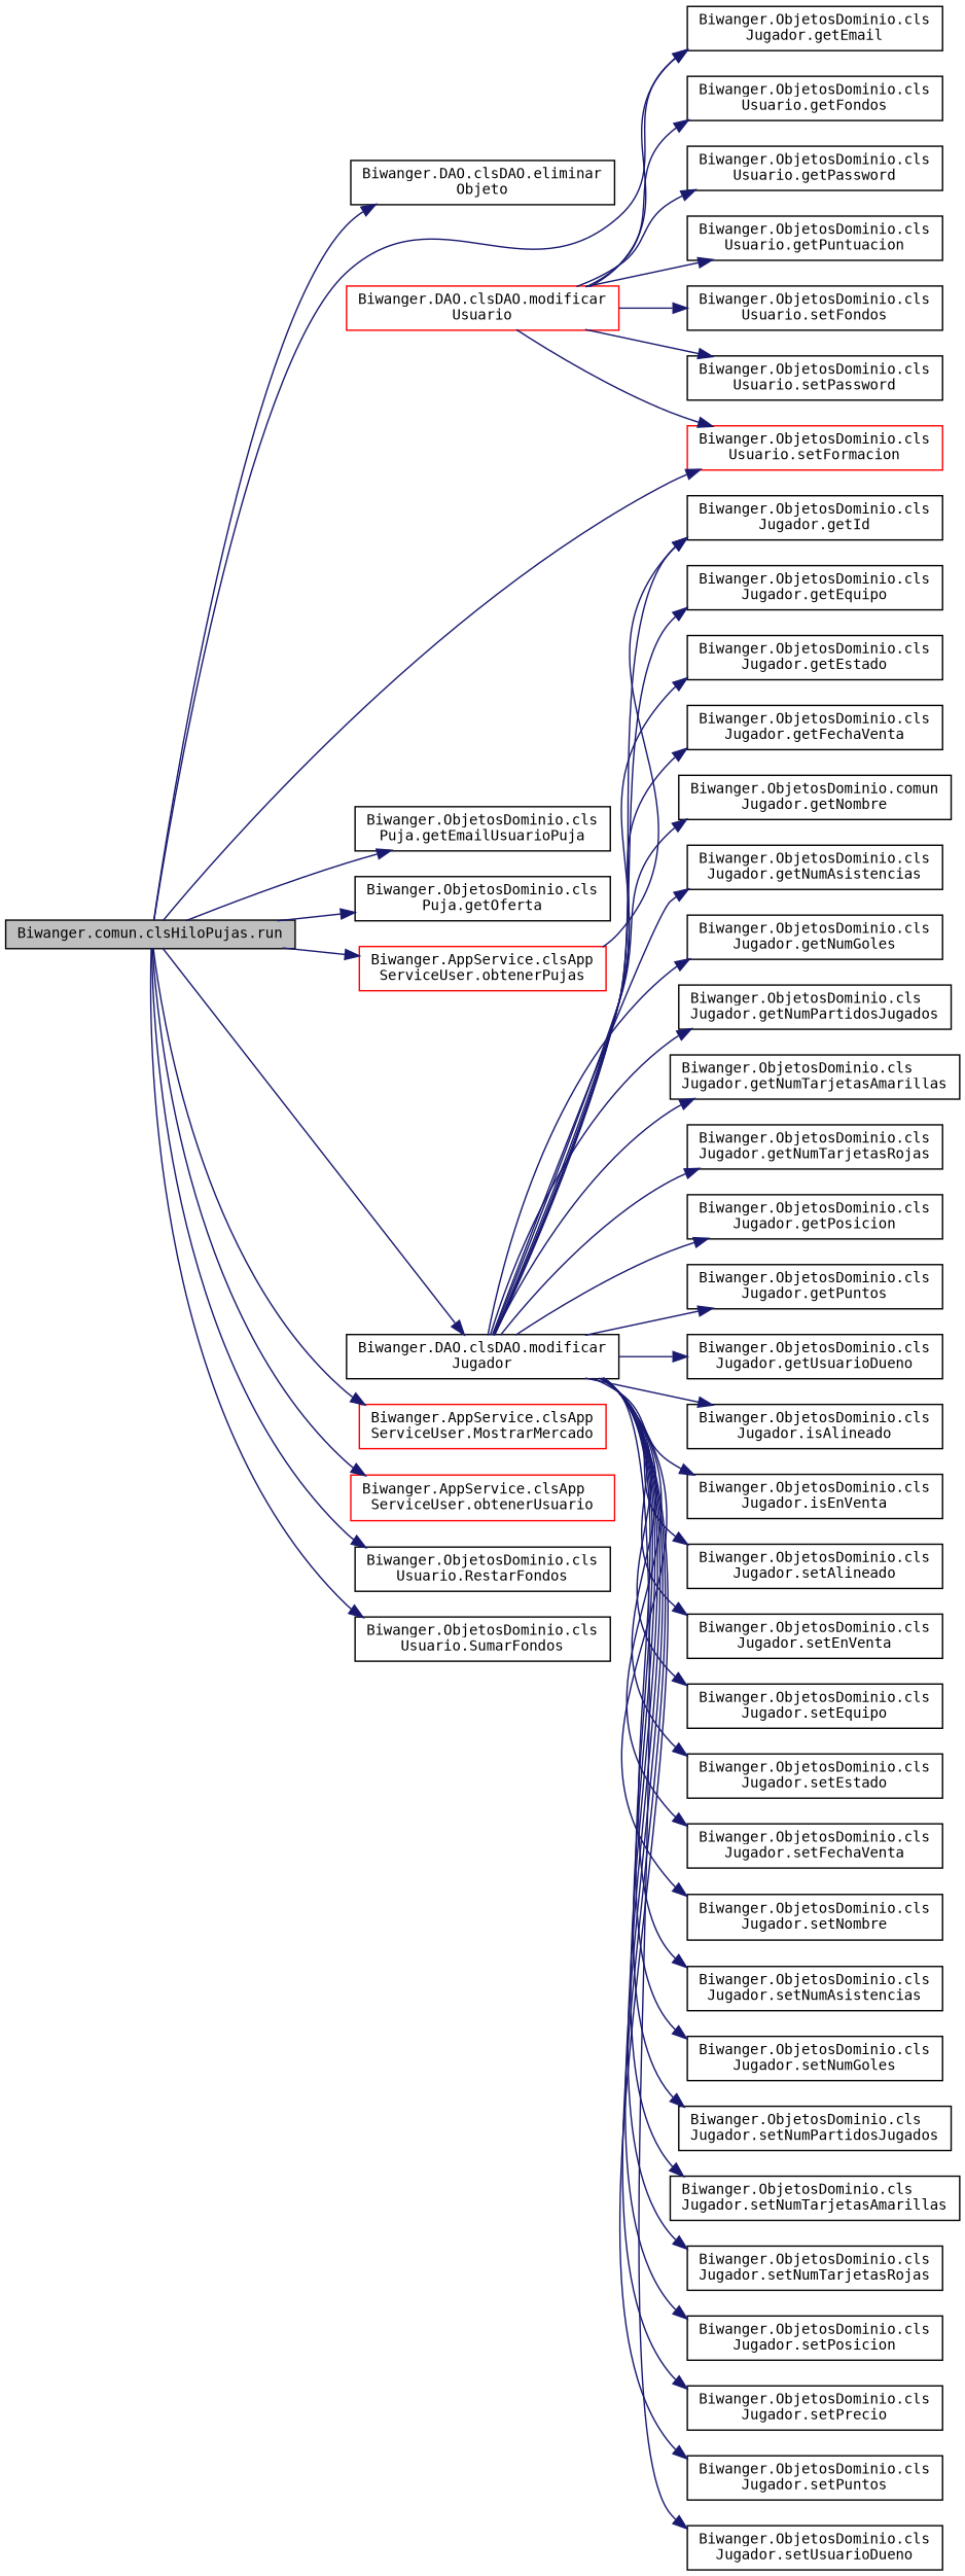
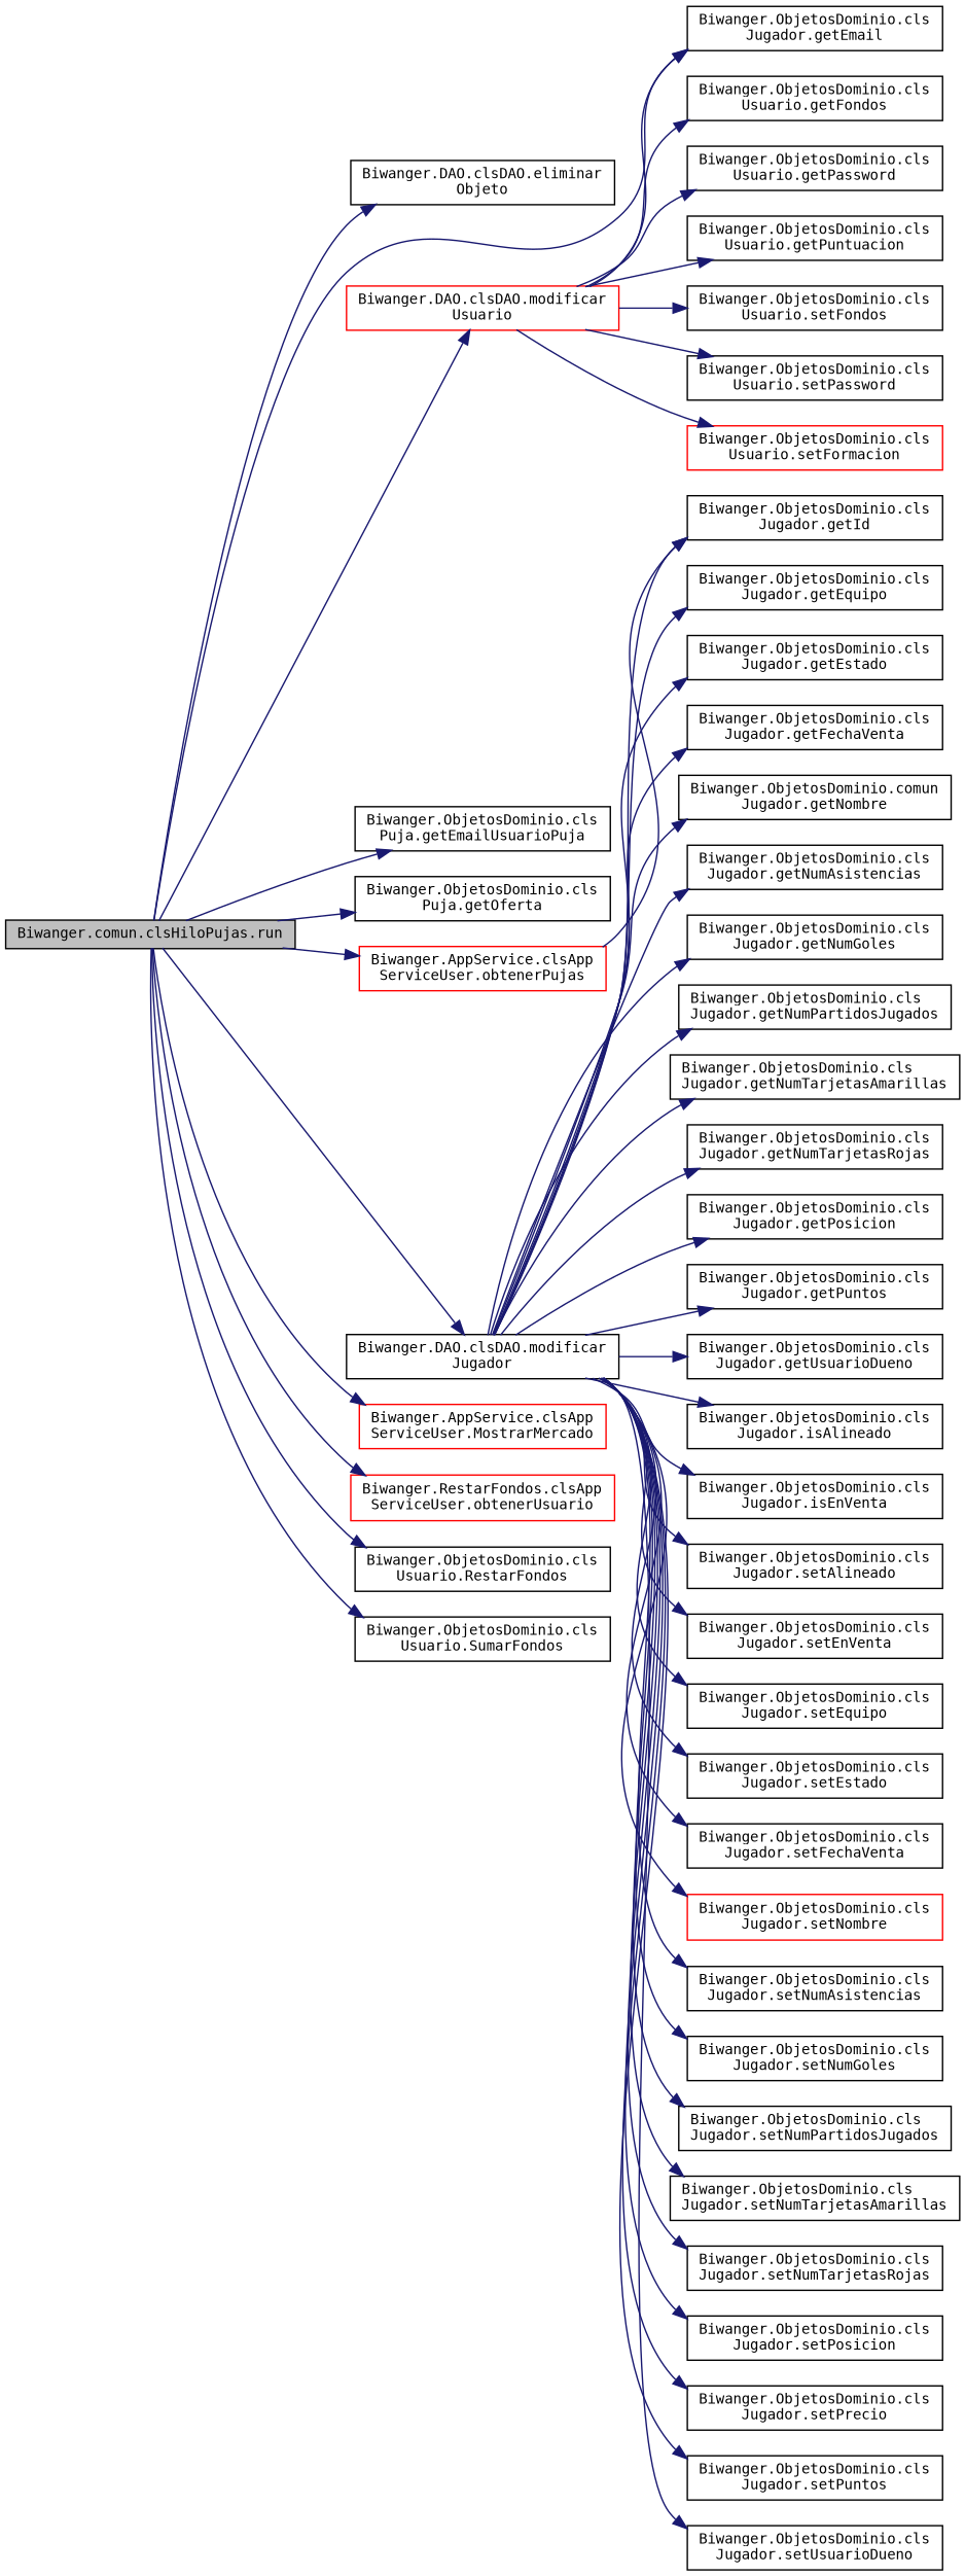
  digraph {
    fontname="DejaVu Sans Mono"
    rankdir=LR
    node [color=black fillcolor=white fontname="DejaVu Sans Mono" fontsize=10 shape=record style=filled]
    edge [color=midnightblue fontname="DejaVu Sans Mono" fontsize=10 labelfontname=Helvetica labelfontsize=10 style=solid]
    n1 [fillcolor=grey75 fontcolor=black height=0.2 label="Biwanger.comun.clsHiloPujas.run" width=0.4]
    n2 [height=0.2 label="Biwanger.DAO.clsDAO.eliminar\lObjeto" width=0.4]
    n3 [height=0.2 label="Biwanger.ObjetosDominio.cls\lJugador.getEmail" width=0.4]
    n4 [height=0.2 label="Biwanger.ObjetosDominio.cls\lPuja.getEmailUsuarioPuja" width=0.4]
    n5 [height=0.2 label="Biwanger.ObjetosDominio.cls\lPuja.getOferta" width=0.4]
    n6 [height=0.2 label="Biwanger.DAO.clsDAO.modificar\lJugador" width=0.4]
    n7 [color=red height=0.2 label="Biwanger.DAO.clsDAO.modificar\lUsuario" width=0.4]
    n8 [color=red height=0.2 label="Biwanger.AppService.clsApp\lServiceUser.MostrarMercado" width=0.4]
    n9 [color=red height=0.2 label="Biwanger.AppService.clsApp\lServiceUser.obtenerPujas" width=0.4]
-   n10 [color=red height=0.2 label="Biwanger.AppService.clsApp\lServiceUser.obtenerUsuario" width=0.4]
+   n10 [color=red height=0.2 label="Biwanger.RestarFondos.clsApp\lServiceUser.obtenerUsuario" width=0.4]
    n11 [height=0.2 label="Biwanger.ObjetosDominio.cls\lUsuario.RestarFondos" width=0.4]
    n12 [height=0.2 label="Biwanger.ObjetosDominio.cls\lUsuario.SumarFondos" width=0.4]
    n13 [height=0.2 label="Biwanger.ObjetosDominio.cls\lJugador.getEquipo" width=0.4]
    n14 [height=0.2 label="Biwanger.ObjetosDominio.cls\lJugador.getEstado" width=0.4]
    n15 [height=0.2 label="Biwanger.ObjetosDominio.cls\lJugador.getFechaVenta" width=0.4]
    n16 [height=0.2 label="Biwanger.ObjetosDominio.cls\lJugador.getId" width=0.4]
    n17 [height=0.2 label="Biwanger.ObjetosDominio.comun\lJugador.getNombre" width=0.4]
    n18 [height=0.2 label="Biwanger.ObjetosDominio.cls\lJugador.getNumAsistencias" width=0.4]
    n19 [height=0.2 label="Biwanger.ObjetosDominio.cls\lJugador.getNumGoles" width=0.4]
    n20 [height=0.2 label="Biwanger.ObjetosDominio.cls\lJugador.getNumPartidosJugados" width=0.4]
    n21 [height=0.2 label="Biwanger.ObjetosDominio.cls\lJugador.getNumTarjetasAmarillas" width=0.4]
    n22 [height=0.2 label="Biwanger.ObjetosDominio.cls\lJugador.getNumTarjetasRojas" width=0.4]
    n23 [height=0.2 label="Biwanger.ObjetosDominio.cls\lJugador.getPosicion" width=0.4]
    n24 [height=0.2 label="Biwanger.ObjetosDominio.cls\lJugador.getPuntos" width=0.4]
    n25 [height=0.2 label="Biwanger.ObjetosDominio.cls\lJugador.getUsuarioDueno" width=0.4]
    n26 [height=0.2 label="Biwanger.ObjetosDominio.cls\lJugador.isAlineado" width=0.4]
    n27 [height=0.2 label="Biwanger.ObjetosDominio.cls\lJugador.isEnVenta" width=0.4]
    n28 [height=0.2 label="Biwanger.ObjetosDominio.cls\lJugador.setAlineado" width=0.4]
    n29 [height=0.2 label="Biwanger.ObjetosDominio.cls\lJugador.setEnVenta" width=0.4]
    n30 [height=0.2 label="Biwanger.ObjetosDominio.cls\lJugador.setEquipo" width=0.4]
    n31 [height=0.2 label="Biwanger.ObjetosDominio.cls\lJugador.setEstado" width=0.4]
    n32 [height=0.2 label="Biwanger.ObjetosDominio.cls\lJugador.setFechaVenta" width=0.4]
-   n33 [height=0.2 label="Biwanger.ObjetosDominio.cls\lJugador.setNombre" width=0.4]
+   n33 [color=red height=0.2 label="Biwanger.ObjetosDominio.cls\lJugador.setNombre" width=0.4]
    n34 [height=0.2 label="Biwanger.ObjetosDominio.cls\lJugador.setNumAsistencias" width=0.4]
    n35 [height=0.2 label="Biwanger.ObjetosDominio.cls\lJugador.setNumGoles" width=0.4]
    n36 [height=0.2 label="Biwanger.ObjetosDominio.cls\lJugador.setNumPartidosJugados" width=0.4]
    n37 [height=0.2 label="Biwanger.ObjetosDominio.cls\lJugador.setNumTarjetasAmarillas" width=0.4]
    n38 [height=0.2 label="Biwanger.ObjetosDominio.cls\lJugador.setNumTarjetasRojas" width=0.4]
    n39 [height=0.2 label="Biwanger.ObjetosDominio.cls\lJugador.setPosicion" width=0.4]
    n40 [height=0.2 label="Biwanger.ObjetosDominio.cls\lJugador.setPrecio" width=0.4]
    n41 [height=0.2 label="Biwanger.ObjetosDominio.cls\lJugador.setPuntos" width=0.4]
    n42 [height=0.2 label="Biwanger.ObjetosDominio.cls\lJugador.setUsuarioDueno" width=0.4]
    n43 [height=0.2 label="Biwanger.ObjetosDominio.cls\lUsuario.getFondos" width=0.4]
    n44 [height=0.2 label="Biwanger.ObjetosDominio.cls\lUsuario.getPassword" width=0.4]
    n45 [height=0.2 label="Biwanger.ObjetosDominio.cls\lUsuario.getPuntuacion" width=0.4]
    n46 [height=0.2 label="Biwanger.ObjetosDominio.cls\lUsuario.setFondos" width=0.4]
    n47 [color=red height=0.2 label="Biwanger.ObjetosDominio.cls\lUsuario.setFormacion" width=0.4]
    n48 [height=0.2 label="Biwanger.ObjetosDominio.cls\lUsuario.setPassword" width=0.4]
    n1 -> n2
    n1 -> n3
    n1 -> n4
    n1 -> n5
    n1 -> n6
-   n1 -> n47
+   n1 -> n7
    n1 -> n8
    n1 -> n9
    n1 -> n10
    n1 -> n11
    n1 -> n12
    n6 -> n13
    n6 -> n14
    n6 -> n15
    n6 -> n16
    n6 -> n17
    n6 -> n18
    n6 -> n19
    n6 -> n20
    n6 -> n21
    n6 -> n22
    n6 -> n23
    n6 -> n24
    n6 -> n25
    n6 -> n26
    n6 -> n27
    n6 -> n28
    n6 -> n29
    n6 -> n30
    n6 -> n31
    n6 -> n32
    n6 -> n33
    n6 -> n34
    n6 -> n35
    n6 -> n36
    n6 -> n37
    n6 -> n38
    n6 -> n39
    n6 -> n40
    n6 -> n41
    n6 -> n42
    n7 -> n3
    n7 -> n43
    n7 -> n44
    n7 -> n45
    n7 -> n46
    n7 -> n47
    n7 -> n48
    n9 -> n16
  }
